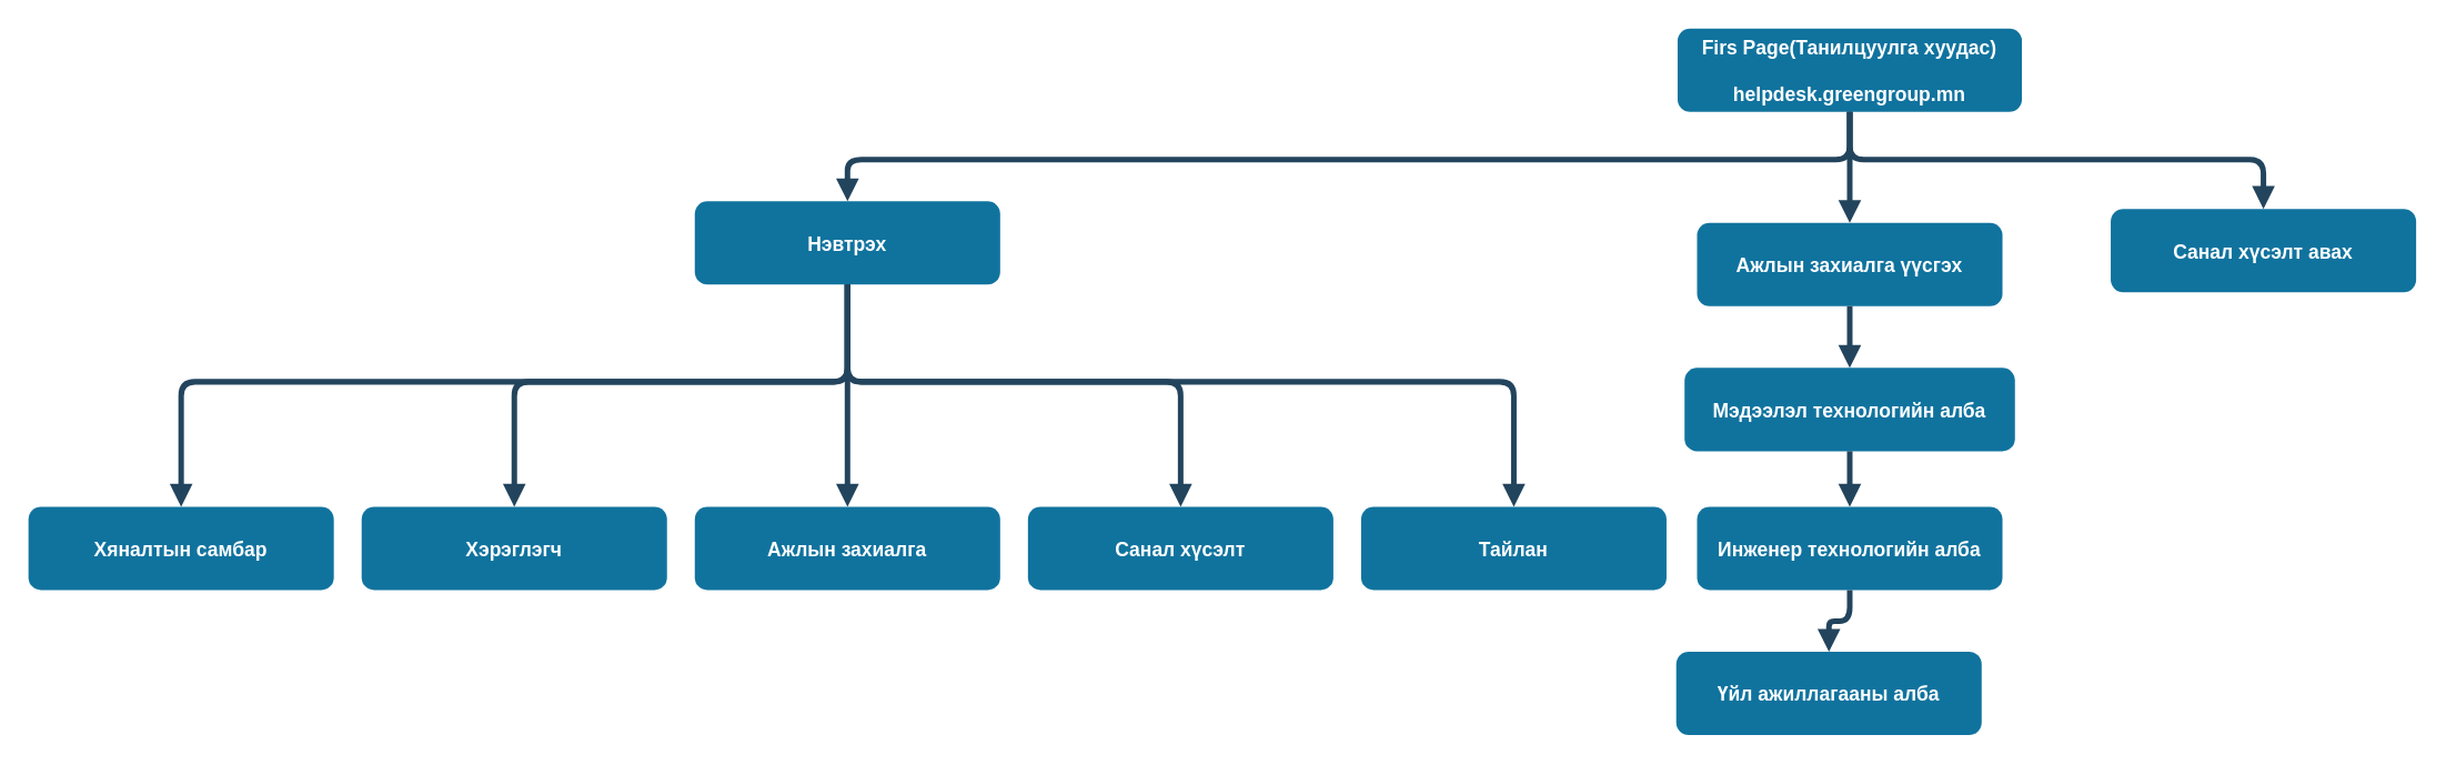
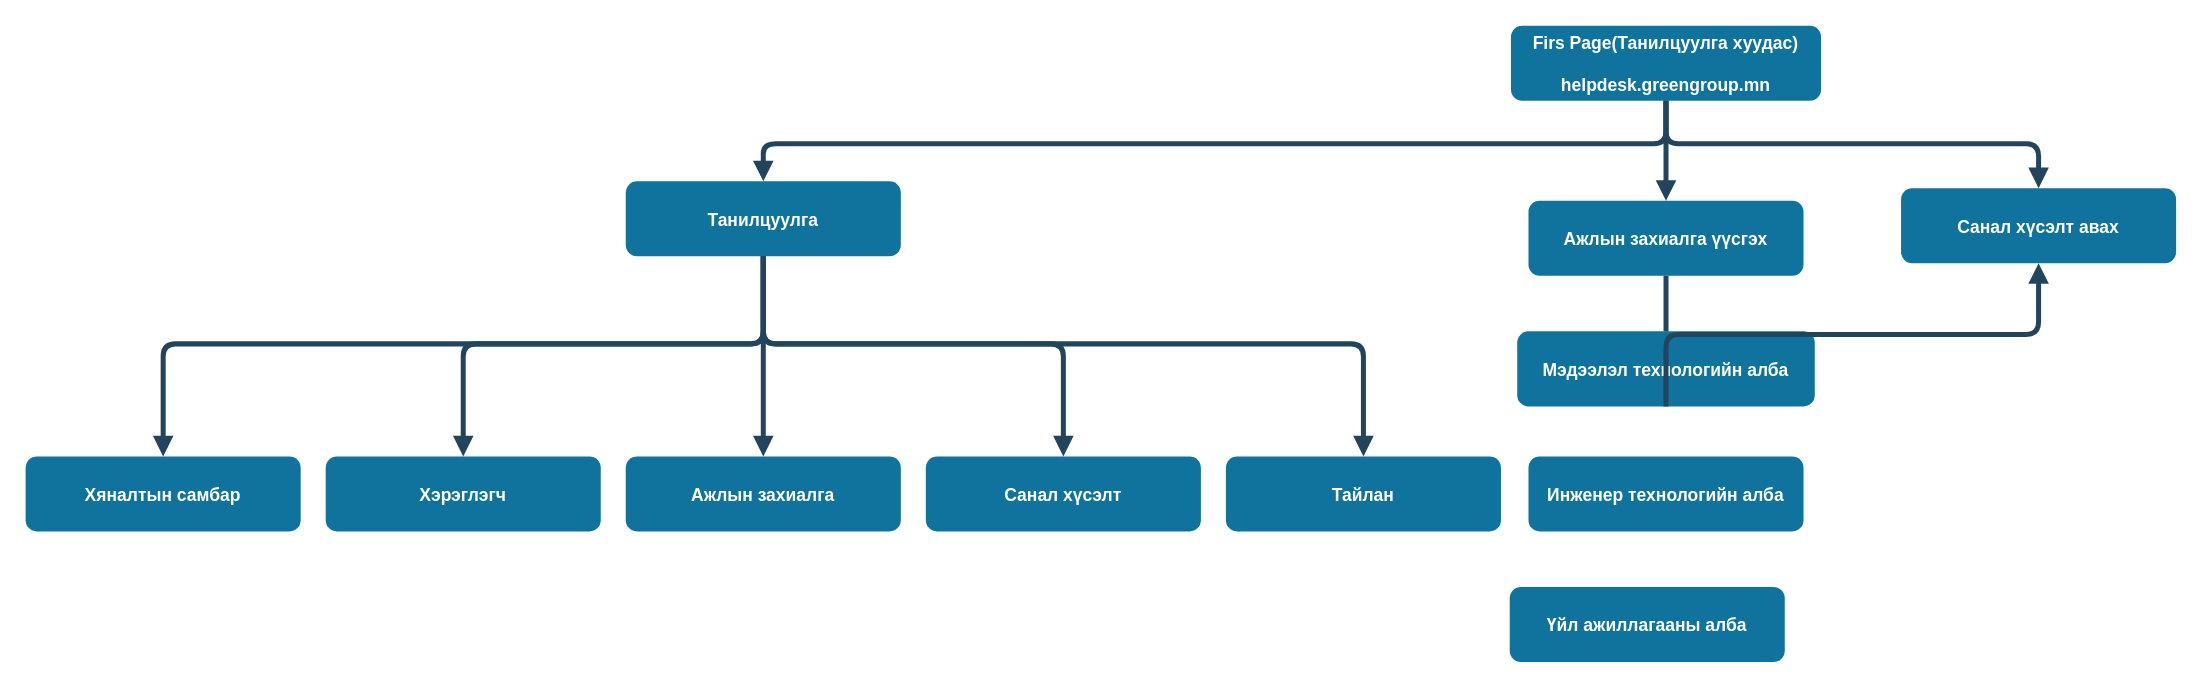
  <mxCell id="0" />
  <mxCell id="1" parent="0" />
  <mxCell id="2" value="Firs Page(Танилцуулга хуудас)&#10;&#10;helpdesk.greengroup.mn" style="rounded=1;fillColor=#10739E;strokeColor=none;shadow=0;gradientColor=none;fontStyle=1;fontColor=#FFFFFF;fontSize=14;" parent="1" vertex="1"><mxGeometry x="1208" y="20" width="248" height="60" as="geometry" /></mxCell>
- <mxCell id="3" value="Нэвтрэх" style="rounded=1;fillColor=#10739E;strokeColor=none;shadow=0;gradientColor=none;fontStyle=1;fontColor=#FFFFFF;fontSize=14;" parent="1" vertex="1"><mxGeometry x="500" y="144.5" width="220" height="60" as="geometry" /></mxCell>
+ <mxCell id="3" value="Танилцуулга" style="rounded=1;fillColor=#10739E;strokeColor=none;shadow=0;gradientColor=none;fontStyle=1;fontColor=#FFFFFF;fontSize=14;" parent="1" vertex="1"><mxGeometry x="500" y="144.5" width="220" height="60" as="geometry" /></mxCell>
  <mxCell id="4" value="" style="edgeStyle=elbowEdgeStyle;elbow=vertical;strokeWidth=4;endArrow=block;endFill=1;fontStyle=1;strokeColor=#23445D;exitX=0.5;exitY=1;exitDx=0;exitDy=0;shadow=0;" parent="1" source="2" target="3" edge="1"><mxGeometry x="22" y="165.5" width="100" height="100" as="geometry"><mxPoint x="1332" y="119.5" as="sourcePoint" /><mxPoint x="682" y="-20" as="targetPoint" /><Array as="points"><mxPoint x="940" y="114.5" /></Array></mxGeometry></mxCell>
  <mxCell id="5" value="" style="edgeStyle=elbowEdgeStyle;elbow=vertical;strokeWidth=4;endArrow=block;endFill=1;fontStyle=1;strokeColor=#23445D;entryX=0.5;entryY=0;entryDx=0;entryDy=0;shadow=0;" parent="1" source="3" target="19" edge="1"><mxGeometry x="22" y="165.5" width="100" height="100" as="geometry"><mxPoint x="632" y="50" as="sourcePoint" /><mxPoint x="1090" y="294.5" as="targetPoint" /><Array as="points"><mxPoint x="850" y="274.5" /></Array></mxGeometry></mxCell>
  <mxCell id="6" value="Ажлын захиалга үүсгэх" style="rounded=1;fillColor=#10739E;strokeColor=none;shadow=0;gradientColor=none;fontStyle=1;fontColor=#FFFFFF;fontSize=14;" vertex="1" parent="1"><mxGeometry x="1222" y="160" width="220" height="60" as="geometry" /></mxCell>
  <mxCell id="7" value="Санал хүсэлт авах" style="rounded=1;fillColor=#10739E;strokeColor=none;shadow=0;gradientColor=none;fontStyle=1;fontColor=#FFFFFF;fontSize=14;" vertex="1" parent="1"><mxGeometry x="1520" y="150" width="220" height="60" as="geometry" /></mxCell>
  <mxCell id="8" value="" style="edgeStyle=elbowEdgeStyle;elbow=vertical;strokeWidth=4;endArrow=block;endFill=1;fontStyle=1;strokeColor=#23445D;exitX=0.5;exitY=1;exitDx=0;exitDy=0;entryX=0.5;entryY=0;entryDx=0;entryDy=0;shadow=0;" edge="1" parent="1" target="6"><mxGeometry x="22" y="165.5" width="100" height="100" as="geometry"><mxPoint x="1332" y="80" as="sourcePoint" /><mxPoint x="1110" y="160" as="targetPoint" /></mxGeometry></mxCell>
  <mxCell id="9" value="" style="edgeStyle=elbowEdgeStyle;elbow=vertical;strokeWidth=4;endArrow=block;endFill=1;fontStyle=1;strokeColor=#23445D;entryX=0.5;entryY=0;entryDx=0;entryDy=0;exitX=0.5;exitY=1;exitDx=0;exitDy=0;shadow=0;" edge="1" parent="1" source="2" target="7"><mxGeometry x="22" y="165.5" width="100" height="100" as="geometry"><mxPoint x="1120" y="80" as="sourcePoint" /><mxPoint x="910" y="186" as="targetPoint" /><Array as="points"><mxPoint x="1380" y="114.5" /></Array></mxGeometry></mxCell>
  <mxCell id="10" value="Мэдээлэл технологийн алба" style="rounded=1;fillColor=#10739E;strokeColor=none;shadow=0;gradientColor=none;fontStyle=1;fontColor=#FFFFFF;fontSize=14;" vertex="1" parent="1"><mxGeometry x="1213" y="264.5" width="238" height="60" as="geometry" /></mxCell>
  <mxCell id="11" value="Хяналтын самбар" style="rounded=1;fillColor=#10739E;strokeColor=none;shadow=0;gradientColor=none;fontStyle=1;fontColor=#FFFFFF;fontSize=14;" vertex="1" parent="1"><mxGeometry x="20" y="364.5" width="220" height="60" as="geometry" /></mxCell>
  <mxCell id="12" value="Хэрэглэгч" style="rounded=1;fillColor=#10739E;strokeColor=none;shadow=0;gradientColor=none;fontStyle=1;fontColor=#FFFFFF;fontSize=14;" vertex="1" parent="1"><mxGeometry x="260" y="364.5" width="220" height="60" as="geometry" /></mxCell>
- <mxCell id="13" value="" style="edgeStyle=elbowEdgeStyle;elbow=vertical;strokeWidth=4;endArrow=block;endFill=1;fontStyle=1;strokeColor=#23445D;exitX=0.5;exitY=1;exitDx=0;exitDy=0;entryX=0.5;entryY=0;entryDx=0;entryDy=0;shadow=0;" edge="1" parent="1" source="6" target="10"><mxGeometry x="22" y="165.5" width="100" height="100" as="geometry"><mxPoint x="1330" y="224.5" as="sourcePoint" /><mxPoint x="1330" y="294.5" as="targetPoint" /></mxGeometry></mxCell>
+ <mxCell id="13" value="" style="edgeStyle=elbowEdgeStyle;elbow=vertical;strokeWidth=4;endArrow=none;endFill=1;fontStyle=1;strokeColor=#23445D;exitX=0.5;exitY=1;exitDx=0;exitDy=0;entryX=0.5;entryY=0;entryDx=0;entryDy=0;shadow=0;" edge="1" parent="1" source="6" target="10"><mxGeometry x="22" y="165.5" width="100" height="100" as="geometry"><mxPoint x="1330" y="224.5" as="sourcePoint" /><mxPoint x="1330" y="294.5" as="targetPoint" /></mxGeometry></mxCell>
  <mxCell id="14" value="Инженер технологийн алба" style="rounded=1;fillColor=#10739E;strokeColor=none;shadow=0;gradientColor=none;fontStyle=1;fontColor=#FFFFFF;fontSize=14;" vertex="1" parent="1"><mxGeometry x="1222" y="364.5" width="220" height="60" as="geometry" /></mxCell>
  <mxCell id="15" value="Үйл ажиллагааны алба" style="rounded=1;fillColor=#10739E;strokeColor=none;shadow=0;gradientColor=none;fontStyle=1;fontColor=#FFFFFF;fontSize=14;" vertex="1" parent="1"><mxGeometry x="1207" y="469" width="220" height="60" as="geometry" /></mxCell>
- <mxCell id="16" value="" style="edgeStyle=elbowEdgeStyle;elbow=vertical;strokeWidth=4;endArrow=block;endFill=1;fontStyle=1;strokeColor=#23445D;exitX=0.5;exitY=1;exitDx=0;exitDy=0;entryX=0.5;entryY=0;entryDx=0;entryDy=0;shadow=0;" edge="1" parent="1" source="14" target="15"><mxGeometry x="22" y="165.5" width="100" height="100" as="geometry"><mxPoint x="1330" y="429" as="sourcePoint" /><mxPoint x="1330" y="499" as="targetPoint" /></mxGeometry></mxCell>
- <mxCell id="17" value="" style="edgeStyle=elbowEdgeStyle;elbow=vertical;strokeWidth=4;endArrow=block;endFill=1;fontStyle=1;strokeColor=#23445D;entryX=0.5;entryY=0;entryDx=0;entryDy=0;exitX=0.5;exitY=1;exitDx=0;exitDy=0;shadow=0;" edge="1" parent="1" source="10" target="14"><mxGeometry x="22" y="165.5" width="100" height="100" as="geometry"><mxPoint x="1350" y="434.5" as="sourcePoint" /><mxPoint x="1342" y="479.5" as="targetPoint" /></mxGeometry></mxCell>
+ <mxCell id="17" value="" style="edgeStyle=elbowEdgeStyle;elbow=vertical;strokeWidth=4;endArrow=block;endFill=1;fontStyle=1;strokeColor=#23445D;exitX=0.5;exitY=1;exitDx=0;exitDy=0;shadow=0;" edge="1" parent="1" source="10" target="7"><mxGeometry x="22" y="165.5" width="100" height="100" as="geometry"><mxPoint x="1350" y="434.5" as="sourcePoint" /><mxPoint x="1342" y="479.5" as="targetPoint" /></mxGeometry></mxCell>
  <mxCell id="18" value="Ажлын захиалга" style="rounded=1;fillColor=#10739E;strokeColor=none;shadow=0;gradientColor=none;fontStyle=1;fontColor=#FFFFFF;fontSize=14;" vertex="1" parent="1"><mxGeometry x="500" y="364.5" width="220" height="60" as="geometry" /></mxCell>
  <mxCell id="19" value="Санал хүсэлт" style="rounded=1;fillColor=#10739E;strokeColor=none;shadow=0;gradientColor=none;fontStyle=1;fontColor=#FFFFFF;fontSize=14;" vertex="1" parent="1"><mxGeometry x="740" y="364.5" width="220" height="60" as="geometry" /></mxCell>
  <mxCell id="20" value="" style="edgeStyle=elbowEdgeStyle;elbow=vertical;strokeWidth=4;endArrow=block;endFill=1;fontStyle=1;strokeColor=#23445D;entryX=0.5;entryY=0;entryDx=0;entryDy=0;exitX=0.5;exitY=1;exitDx=0;exitDy=0;shadow=0;" edge="1" parent="1" source="3" target="18"><mxGeometry x="22" y="165.5" width="100" height="100" as="geometry"><mxPoint x="620" y="214.5" as="sourcePoint" /><mxPoint x="960" y="364.5" as="targetPoint" /><Array as="points"><mxPoint x="620" y="274.5" /></Array></mxGeometry></mxCell>
  <mxCell id="21" value="" style="edgeStyle=elbowEdgeStyle;elbow=vertical;strokeWidth=4;endArrow=block;endFill=1;fontStyle=1;strokeColor=#23445D;entryX=0.5;entryY=0;entryDx=0;entryDy=0;exitX=0.5;exitY=1;exitDx=0;exitDy=0;shadow=0;" edge="1" parent="1" source="3" target="12"><mxGeometry x="22" y="165.5" width="100" height="100" as="geometry"><mxPoint x="610" y="204.5" as="sourcePoint" /><mxPoint x="970" y="374.5" as="targetPoint" /><Array as="points"><mxPoint x="510" y="274.5" /></Array></mxGeometry></mxCell>
  <mxCell id="22" value="" style="edgeStyle=elbowEdgeStyle;elbow=vertical;strokeWidth=4;endArrow=block;endFill=1;fontStyle=1;strokeColor=#23445D;entryX=0.5;entryY=0;entryDx=0;entryDy=0;exitX=0.5;exitY=1;exitDx=0;exitDy=0;shadow=0;" edge="1" parent="1" source="3" target="11"><mxGeometry x="22" y="165.5" width="100" height="100" as="geometry"><mxPoint x="640" y="234.5" as="sourcePoint" /><mxPoint x="980" y="384.5" as="targetPoint" /><Array as="points"><mxPoint x="330" y="274.5" /></Array></mxGeometry></mxCell>
  <mxCell id="23" value="" style="edgeStyle=elbowEdgeStyle;elbow=vertical;strokeWidth=4;endArrow=block;endFill=1;fontStyle=1;strokeColor=#23445D;entryX=0.5;entryY=0;entryDx=0;entryDy=0;exitX=0.5;exitY=1;exitDx=0;exitDy=0;shadow=0;" edge="1" parent="1" target="24" source="3"><mxGeometry x="22" y="165.5" width="100" height="100" as="geometry"><mxPoint x="850" y="204.5" as="sourcePoint" /><mxPoint x="1330" y="294.5" as="targetPoint" /><Array as="points"><mxPoint x="1090" y="274.5" /></Array></mxGeometry></mxCell>
  <mxCell id="24" value="Тайлан" style="rounded=1;fillColor=#10739E;strokeColor=none;shadow=0;gradientColor=none;fontStyle=1;fontColor=#FFFFFF;fontSize=14;" vertex="1" parent="1"><mxGeometry x="980" y="364.5" width="220" height="60" as="geometry" /></mxCell>
